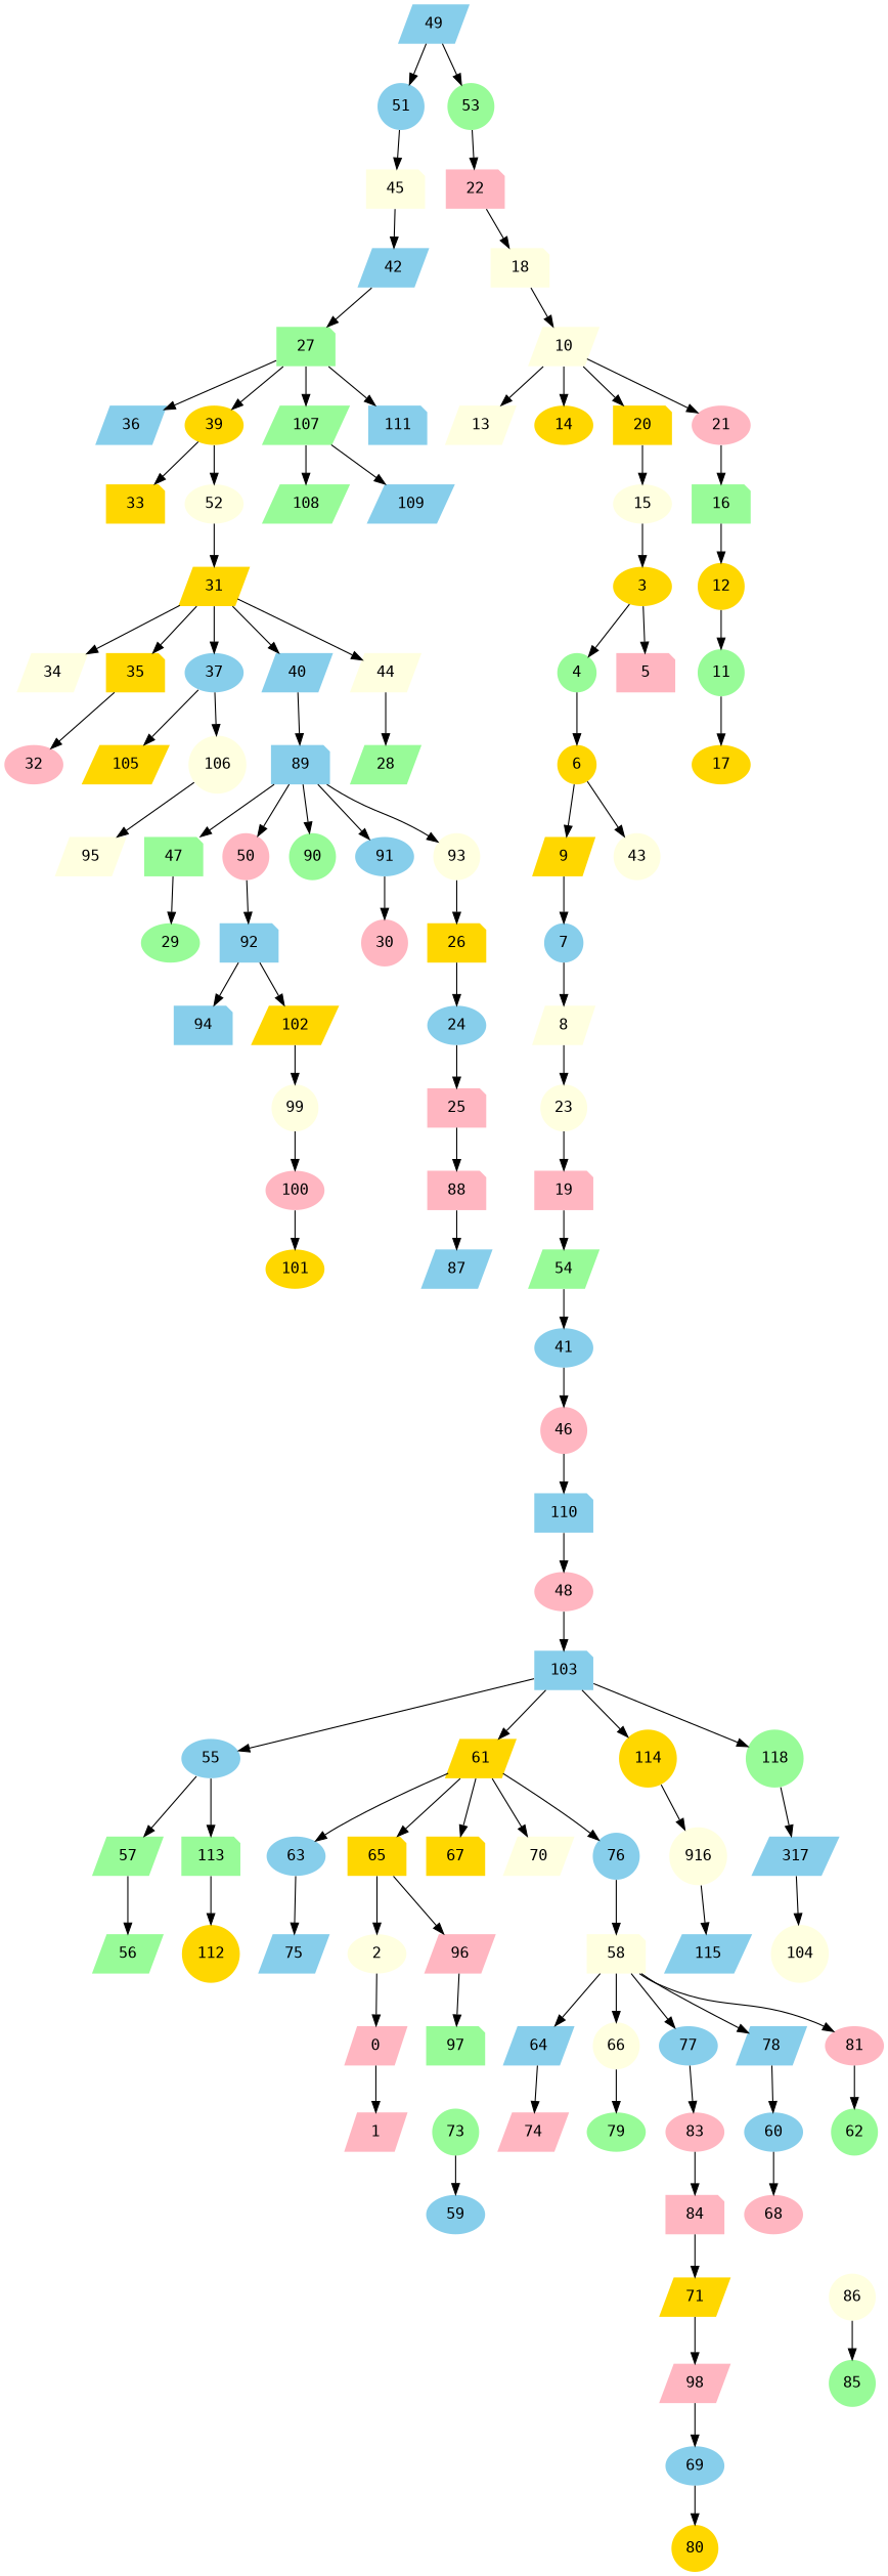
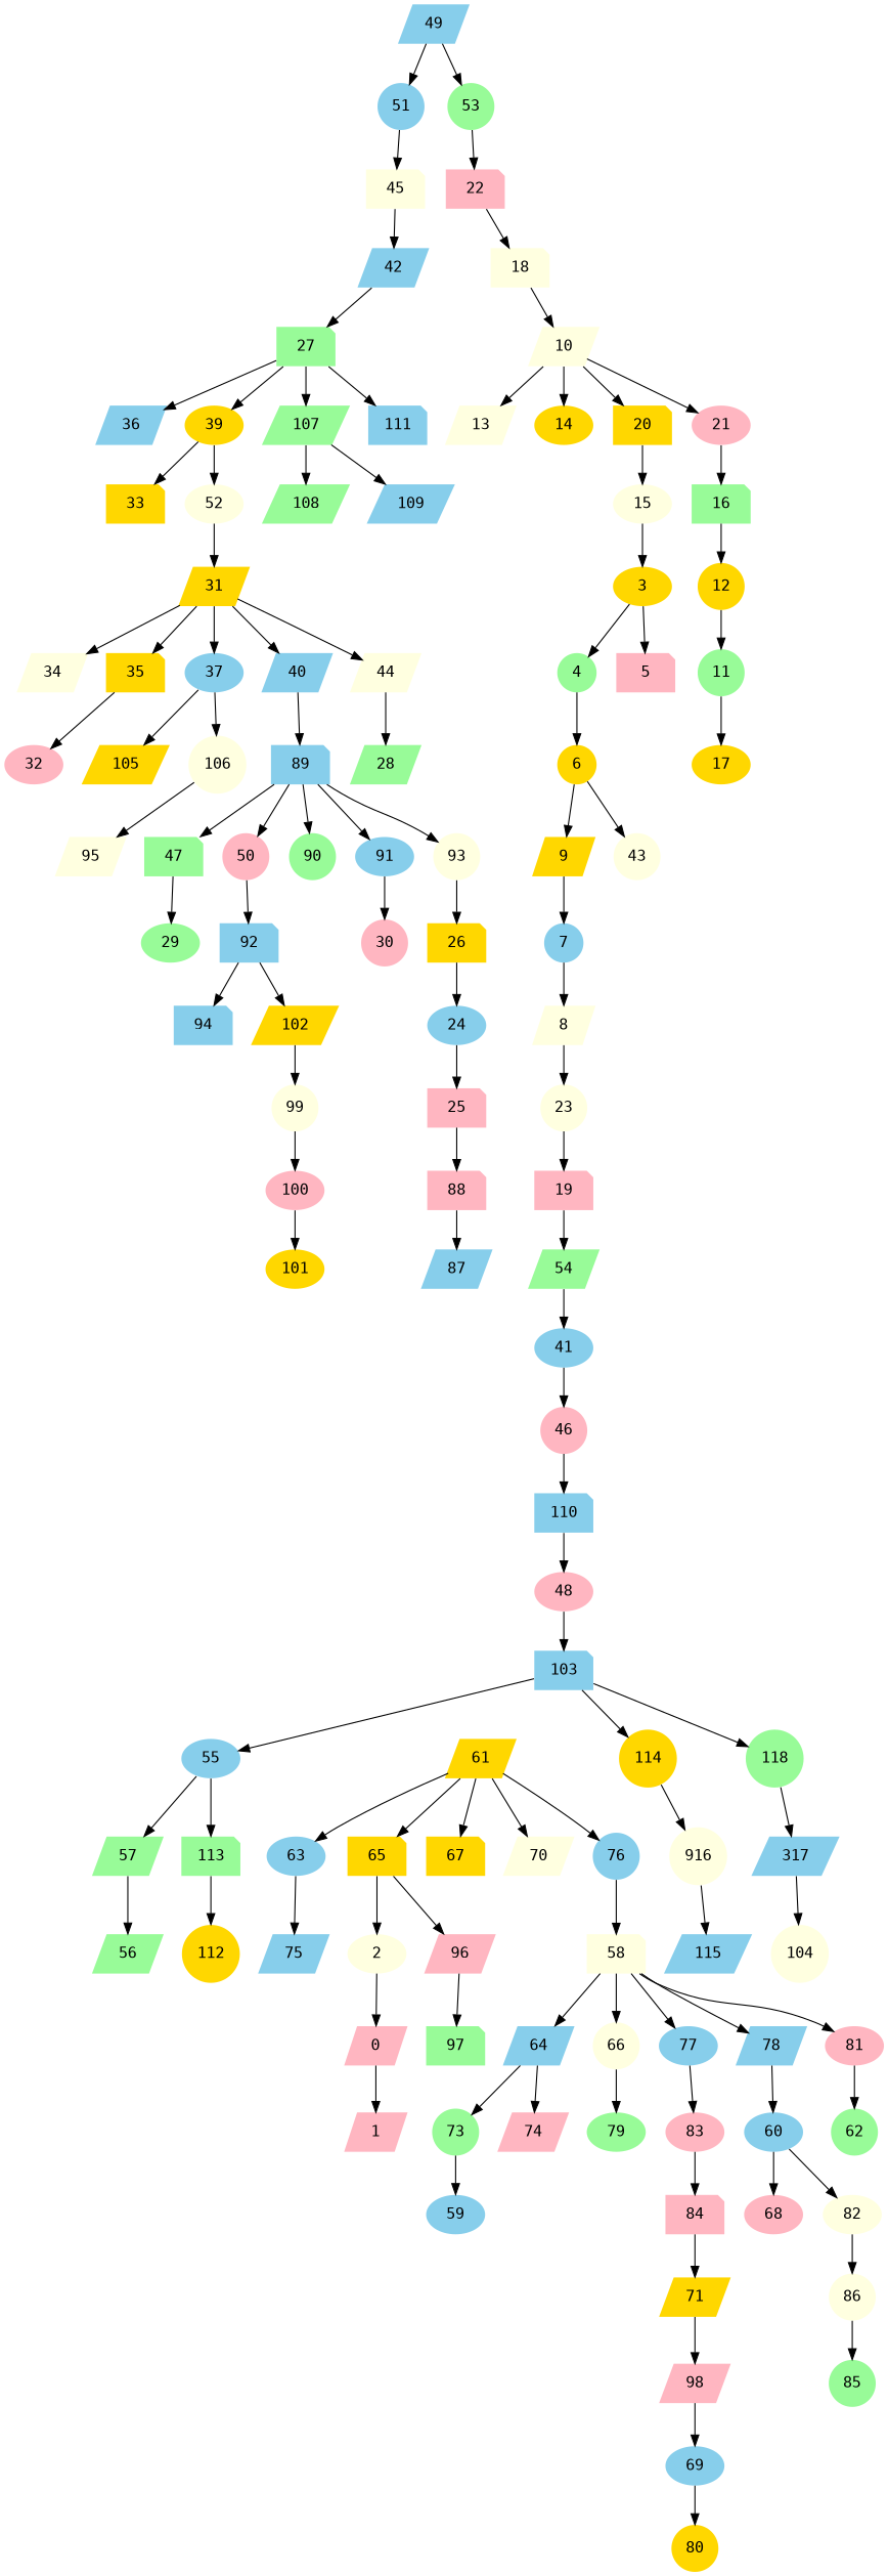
  digraph {
    fontname="DejaVu Sans Mono"
    node [fillcolor=skyblue fontname="DejaVu Sans Mono" penwidth=0 shape=parallelogram style=filled]
    edge [fontname="DejaVu Sans Mono"]
    0 [fillcolor=lightpink]
    1 [fillcolor=lightpink]
    2 [fillcolor=lightyellow shape=ellipse]
    3 [fillcolor=gold shape=ellipse]
    4 [fillcolor=palegreen shape=circle]
    5 [fillcolor=lightpink shape=note]
    6 [fillcolor=gold shape=circle]
    9 [fillcolor=gold]
    43 [fillcolor=lightyellow shape=circle]
    7 [shape=circle]
    8 [fillcolor=lightyellow]
    23 [fillcolor=lightyellow shape=circle]
    19 [fillcolor=lightpink shape=note]
    10 [fillcolor=lightyellow]
    13 [fillcolor=lightyellow]
    14 [fillcolor=gold shape=ellipse]
    20 [fillcolor=gold shape=note]
    21 [fillcolor=lightpink shape=ellipse]
    15 [fillcolor=lightyellow shape=ellipse]
    16 [fillcolor=palegreen shape=note]
    11 [fillcolor=palegreen shape=circle]
    17 [fillcolor=gold shape=ellipse]
    12 [fillcolor=gold shape=circle]
    18 [fillcolor=lightyellow shape=note]
    54 [fillcolor=palegreen]
    41 [shape=ellipse]
    22 [fillcolor=lightpink shape=note]
    24 [shape=ellipse]
    25 [fillcolor=lightpink shape=note]
    88 [fillcolor=lightpink shape=note]
    87
    26 [fillcolor=gold shape=note]
    27 [fillcolor=palegreen shape=note]
    36
    39 [fillcolor=gold shape=ellipse]
    107 [fillcolor=palegreen]
    111 [shape=note]
    33 [fillcolor=gold shape=note]
    52 [fillcolor=lightyellow shape=ellipse]
    108 [fillcolor=palegreen]
    109
    28 [fillcolor=palegreen]
    29 [fillcolor=palegreen shape=ellipse]
    30 [fillcolor=lightpink shape=circle]
    31 [fillcolor=gold]
    34 [fillcolor=lightyellow]
    35 [fillcolor=gold shape=note]
    37 [shape=ellipse]
    40
    44 [fillcolor=lightyellow]
    32 [fillcolor=lightpink shape=ellipse]
    105 [fillcolor=gold]
    106 [fillcolor=lightyellow shape=circle]
    89 [shape=note]
    95 [fillcolor=lightyellow]
    47 [fillcolor=palegreen shape=note]
    50 [fillcolor=lightpink shape=circle]
    90 [fillcolor=palegreen shape=circle]
    91 [shape=ellipse]
    93 [fillcolor=lightyellow shape=circle]
    46 [fillcolor=lightpink shape=circle]
    110 [shape=note]
    42
    45 [fillcolor=lightyellow shape=note]
    48 [fillcolor=lightpink shape=ellipse]
    103 [shape=note]
    55 [shape=ellipse]
    61 [fillcolor=gold]
    114 [fillcolor=gold shape=circle]
    118 [fillcolor=palegreen shape=circle]
    51 [shape=circle]
    49
    53 [fillcolor=palegreen shape=circle]
    92 [shape=note]
    94 [shape=note]
    102 [fillcolor=gold]
    57 [fillcolor=palegreen]
    113 [fillcolor=palegreen shape=note]
    56 [fillcolor=palegreen]
    112 [fillcolor=gold shape=circle]
    58 [fillcolor=lightyellow shape=note]
    64
    66 [fillcolor=lightyellow shape=circle]
    77 [shape=ellipse]
    78
    81 [fillcolor=lightpink shape=ellipse]
    73 [fillcolor=palegreen shape=circle]
    74 [fillcolor=lightpink]
    79 [fillcolor=palegreen shape=ellipse]
    83 [fillcolor=lightpink shape=ellipse]
    60 [shape=ellipse]
    62 [fillcolor=palegreen shape=circle]
    59 [shape=ellipse]
    68 [fillcolor=lightpink shape=ellipse]
+   82 [fillcolor=lightyellow shape=ellipse]
    86 [fillcolor=lightyellow shape=circle]
    63 [shape=ellipse]
    65 [fillcolor=gold shape=note]
    67 [fillcolor=gold shape=note]
    70 [fillcolor=lightyellow]
    76 [shape=circle]
    75
    96 [fillcolor=lightpink]
    97 [fillcolor=palegreen shape=note]
    69 [shape=ellipse]
    80 [fillcolor=gold shape=circle]
    71 [fillcolor=gold]
    98 [fillcolor=lightpink]
    84 [fillcolor=lightpink shape=note]
    85 [fillcolor=palegreen shape=circle]
    99 [fillcolor=lightyellow shape=circle]
    100 [fillcolor=lightpink shape=ellipse]
    101 [fillcolor=gold shape=ellipse]
    n114 [fillcolor=lightyellow label=916 shape=circle]
    n115 [label=317]
    104 [fillcolor=lightyellow shape=circle]
    115
    0 -> 1
    2 -> 0
    3 -> 4
    3 -> 5
    4 -> 6
    6 -> 9
    6 -> 43
    9 -> 7
    7 -> 8
    8 -> 23
    23 -> 19
    19 -> 54
    10 -> 13
    10 -> 14
    10 -> 20
    10 -> 21
    20 -> 15
    21 -> 16
    15 -> 3
    16 -> 12
    11 -> 17
    12 -> 11
    18 -> 10
    54 -> 41
    41 -> 46
    22 -> 18
    24 -> 25
    25 -> 88
    88 -> 87
    26 -> 24
    27 -> 36
    27 -> 39
    27 -> 107
    27 -> 111
    39 -> 33
    39 -> 52
    107 -> 108
    107 -> 109
    52 -> 31
    31 -> 34
    31 -> 35
    31 -> 37
    31 -> 40
    31 -> 44
    35 -> 32
    37 -> 105
    37 -> 106
    40 -> 89
    44 -> 28
    106 -> 95
    89 -> 47
    89 -> 50
    89 -> 90
    89 -> 91
    89 -> 93
    47 -> 29
    50 -> 92
    91 -> 30
    93 -> 26
    46 -> 110
    110 -> 48
    42 -> 27
    45 -> 42
    48 -> 103
    103 -> 55
-   103 -> 61
    103 -> 114
    103 -> 118
    55 -> 57
    55 -> 113
    61 -> 63
    61 -> 65
    61 -> 67
    61 -> 70
    61 -> 76
    114 -> n114
    118 -> n115
    51 -> 45
    49 -> 51
    49 -> 53
    53 -> 22
    92 -> 94
    92 -> 102
    102 -> 99
    57 -> 56
    113 -> 112
    58 -> 64
    58 -> 66
    58 -> 77
    58 -> 78
    58 -> 81
+   64 -> 73
    64 -> 74
    66 -> 79
    77 -> 83
    78 -> 60
    81 -> 62
    73 -> 59
    83 -> 84
    60 -> 68
+   60 -> 82
+   82 -> 86
    86 -> 85
    63 -> 75
    65 -> 2
    65 -> 96
    76 -> 58
    96 -> 97
    69 -> 80
    71 -> 98
    98 -> 69
    84 -> 71
    99 -> 100
    100 -> 101
    n114 -> 115
    n115 -> 104
  }
